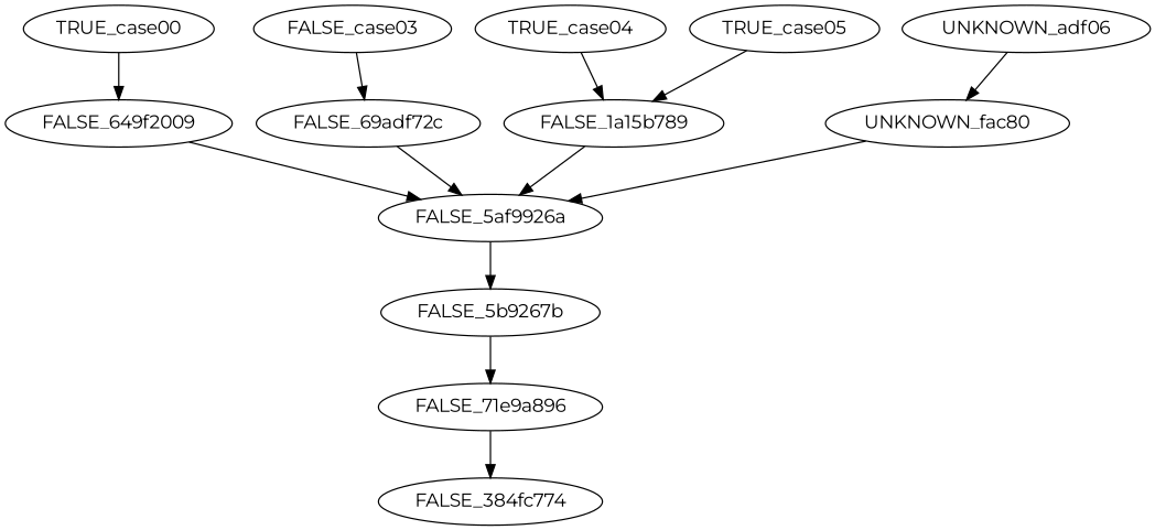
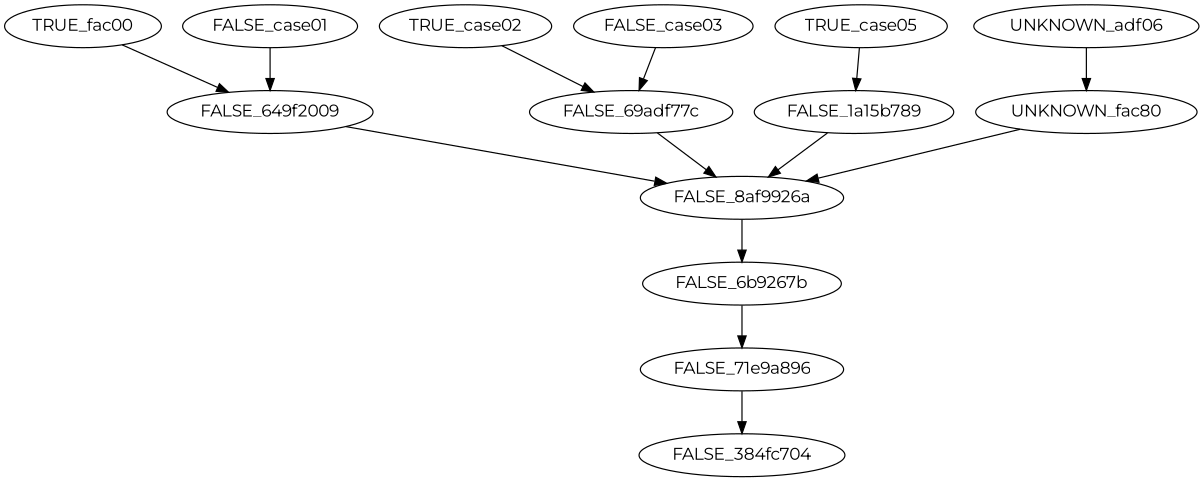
  digraph {
    fontname=Montserrat
    node [fontname=Montserrat]
    edge [fontname=Montserrat]
-   TRUE_case00
+   TRUE_case00 [label=TRUE_fac00]
    FALSE_649f2009
-   FALSE_5af9926a
-   FALSE_6b9267b [label=FALSE_5b9267b]
-   FALSE_69adf72c
+   FALSE_5af9926a [label=FALSE_8af9926a]
+   FALSE_6b9267b
+   FALSE_case01
+   TRUE_case02
+   FALSE_69adf72c [label=FALSE_69adf77c]
    FALSE_case03
-   TRUE_case04
    FALSE_1a15b789
    n11 [label=TRUE_case05]
    n12 [label=UNKNOWN_adf06]
    UNKNOWN_fac80
    FALSE_71e9a896
-   FALSE_384fc774
+   FALSE_384fc774 [label=FALSE_384fc704]
    TRUE_case00 -> FALSE_649f2009
    FALSE_649f2009 -> FALSE_5af9926a
    FALSE_5af9926a -> FALSE_6b9267b
    FALSE_6b9267b -> FALSE_71e9a896
+   FALSE_case01 -> FALSE_649f2009
+   TRUE_case02 -> FALSE_69adf72c
    FALSE_69adf72c -> FALSE_5af9926a
    FALSE_case03 -> FALSE_69adf72c
-   TRUE_case04 -> FALSE_1a15b789
    FALSE_1a15b789 -> FALSE_5af9926a
    n11 -> FALSE_1a15b789
    n12 -> UNKNOWN_fac80
    UNKNOWN_fac80 -> FALSE_5af9926a
    FALSE_71e9a896 -> FALSE_384fc774
  }
